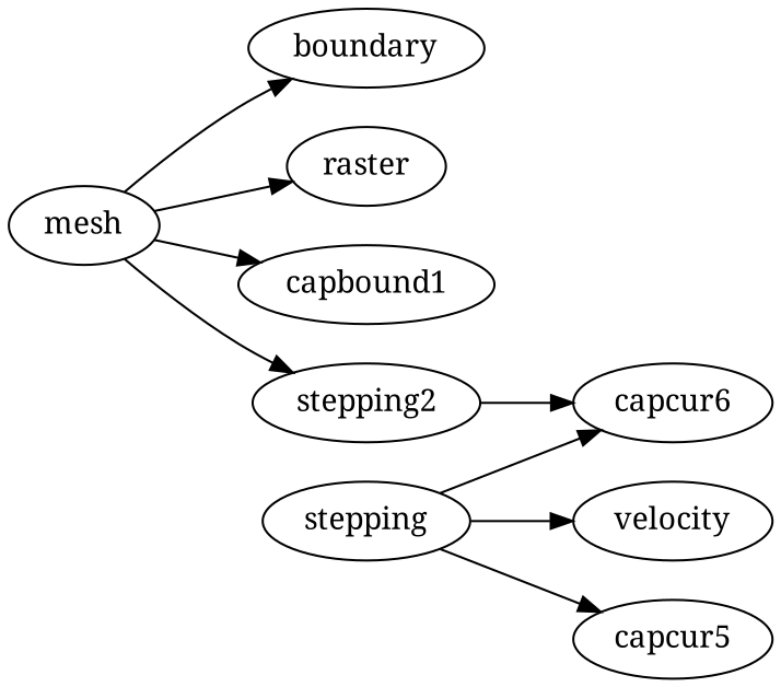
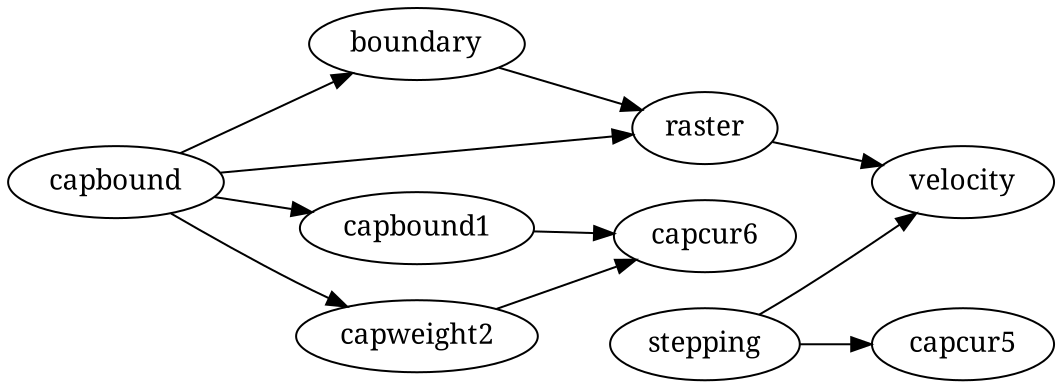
  digraph {
    fontname="Noto Serif"
    rankdir=LR
    node [fontname="Noto Serif"]
    edge [fontname="Noto Serif"]
-   mesh
+   mesh [label=capbound]
    boundary
    raster
    capbound1
-   capweight2 [label=stepping2]
+   capweight2
    velocity
    n7 [label=capcur6]
    stepping
    n9 [label=capcur5]
    mesh -> boundary
    mesh -> raster
    mesh -> capbound1
    mesh -> capweight2
+   boundary -> raster
+   raster -> velocity
    capweight2 -> n7
    stepping -> velocity
-   stepping -> n7
+   capbound1 -> n7
    stepping -> n9
  }
